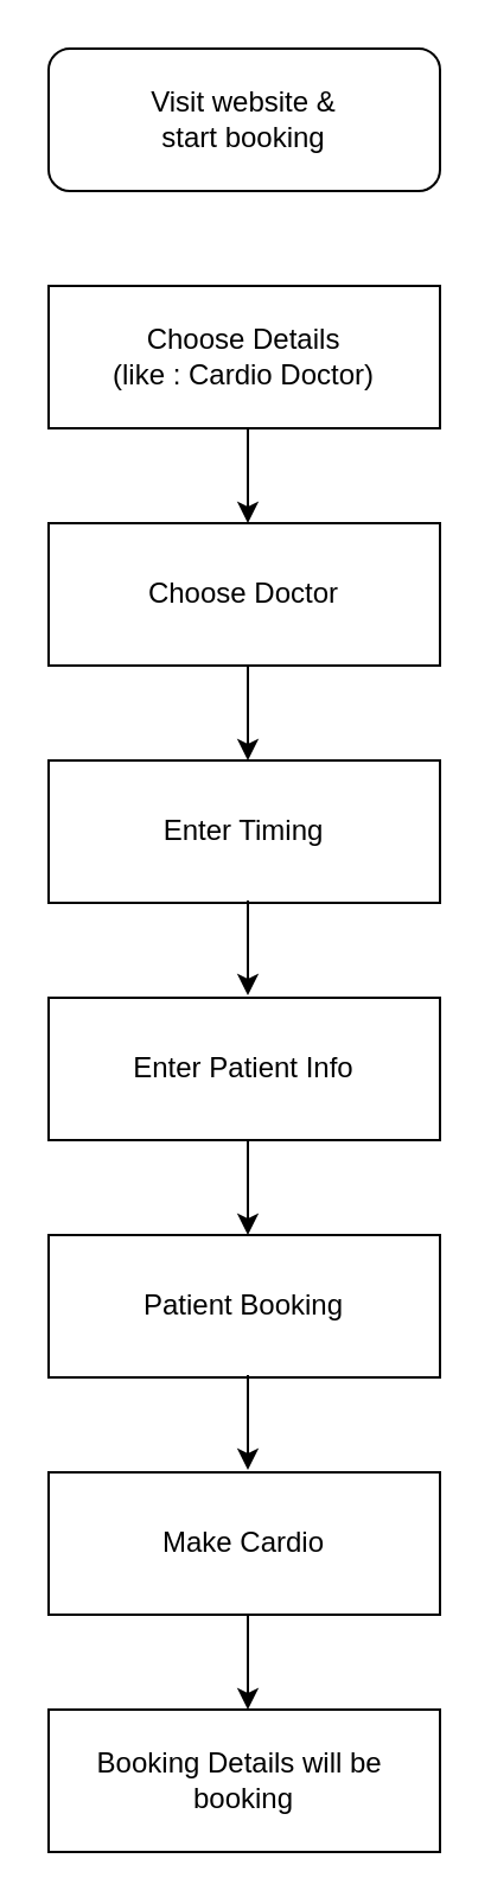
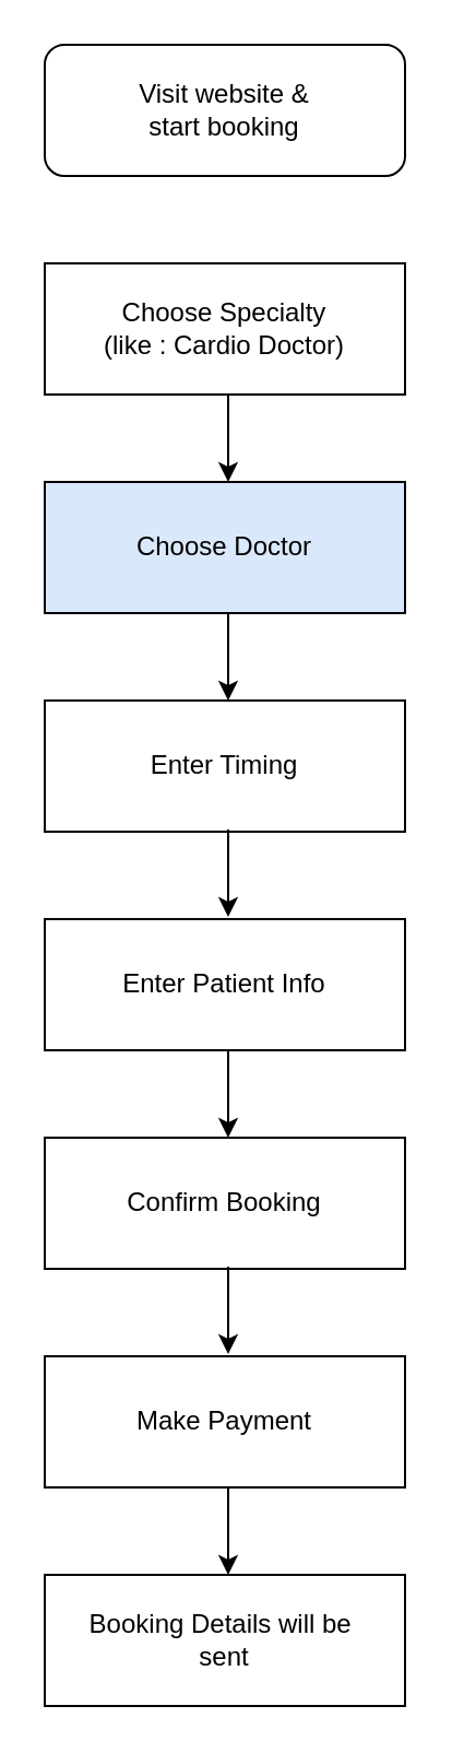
  <mxCell id="0" />
  <mxCell id="1" parent="0" />
  <mxCell id="2" value="Visit website &amp;amp;&lt;div&gt;start booking&lt;/div&gt;" style="whiteSpace=wrap;html=1;rounded=1;" vertex="1" parent="1"><mxGeometry x="20" y="20" width="165" height="60" as="geometry" /></mxCell>
- <mxCell id="3" value="Choose Details&lt;br&gt;(like : Cardio Doctor)" style="rounded=0;whiteSpace=wrap;html=1;" vertex="1" parent="1"><mxGeometry x="20" y="120" width="165" height="60" as="geometry" /></mxCell>
- <mxCell id="4" value="Choose Doctor" style="rounded=0;whiteSpace=wrap;html=1;" vertex="1" parent="1"><mxGeometry x="20" y="220" width="165" height="60" as="geometry" /></mxCell>
+ <mxCell id="3" value="Choose Specialty&lt;br&gt;(like : Cardio Doctor)" style="rounded=0;whiteSpace=wrap;html=1;" vertex="1" parent="1"><mxGeometry x="20" y="120" width="165" height="60" as="geometry" /></mxCell>
+ <mxCell id="4" value="Choose Doctor" style="rounded=0;whiteSpace=wrap;html=1;fillColor=#dae8fc;" vertex="1" parent="1"><mxGeometry x="20" y="220" width="165" height="60" as="geometry" /></mxCell>
  <mxCell id="5" value="Enter Timing" style="rounded=0;whiteSpace=wrap;html=1;" vertex="1" parent="1"><mxGeometry x="20" y="320" width="165" height="60" as="geometry" /></mxCell>
  <mxCell id="6" value="Enter Patient Info" style="rounded=0;whiteSpace=wrap;html=1;" vertex="1" parent="1"><mxGeometry x="20" y="420" width="165" height="60" as="geometry" /></mxCell>
- <mxCell id="7" value="Patient Booking" style="rounded=0;whiteSpace=wrap;html=1;" vertex="1" parent="1"><mxGeometry x="20" y="520" width="165" height="60" as="geometry" /></mxCell>
- <mxCell id="8" value="Make Cardio" style="rounded=0;whiteSpace=wrap;html=1;" vertex="1" parent="1"><mxGeometry x="20" y="620" width="165" height="60" as="geometry" /></mxCell>
- <mxCell id="9" value="Booking Details will be&amp;nbsp;&lt;div&gt;booking&lt;/div&gt;" style="rounded=0;whiteSpace=wrap;html=1;" vertex="1" parent="1"><mxGeometry x="20" y="720" width="165" height="60" as="geometry" /></mxCell>
+ <mxCell id="7" value="Confirm Booking" style="rounded=0;whiteSpace=wrap;html=1;" vertex="1" parent="1"><mxGeometry x="20" y="520" width="165" height="60" as="geometry" /></mxCell>
+ <mxCell id="8" value="Make Payment" style="rounded=0;whiteSpace=wrap;html=1;" vertex="1" parent="1"><mxGeometry x="20" y="620" width="165" height="60" as="geometry" /></mxCell>
+ <mxCell id="9" value="Booking Details will be&amp;nbsp;&lt;div&gt;sent&lt;/div&gt;" style="rounded=0;whiteSpace=wrap;html=1;" vertex="1" parent="1"><mxGeometry x="20" y="720" width="165" height="60" as="geometry" /></mxCell>
  <mxCell id="10" value="" style="endArrow=classic;html=1;rounded=0;entryX=0.5;entryY=0;entryDx=0;entryDy=0;exitX=0.5;exitY=1;exitDx=0;exitDy=0;" edge="1" parent="1"><mxGeometry width="50" height="50" relative="1" as="geometry"><mxPoint x="104" y="180" as="sourcePoint" /><mxPoint x="104" y="220" as="targetPoint" /></mxGeometry></mxCell>
  <mxCell id="11" value="" style="endArrow=classic;html=1;rounded=0;entryX=0.5;entryY=0;entryDx=0;entryDy=0;exitX=0.5;exitY=1;exitDx=0;exitDy=0;" edge="1" parent="1"><mxGeometry width="50" height="50" relative="1" as="geometry"><mxPoint x="104" y="280" as="sourcePoint" /><mxPoint x="104" y="320" as="targetPoint" /></mxGeometry></mxCell>
  <mxCell id="12" value="" style="endArrow=classic;html=1;rounded=0;entryX=0.5;entryY=0;entryDx=0;entryDy=0;exitX=0.5;exitY=1;exitDx=0;exitDy=0;" edge="1" parent="1"><mxGeometry width="50" height="50" relative="1" as="geometry"><mxPoint x="104" y="379" as="sourcePoint" /><mxPoint x="104" y="419" as="targetPoint" /></mxGeometry></mxCell>
  <mxCell id="13" value="" style="endArrow=classic;html=1;rounded=0;entryX=0.5;entryY=0;entryDx=0;entryDy=0;exitX=0.5;exitY=1;exitDx=0;exitDy=0;" edge="1" parent="1"><mxGeometry width="50" height="50" relative="1" as="geometry"><mxPoint x="104" y="480" as="sourcePoint" /><mxPoint x="104" y="520" as="targetPoint" /></mxGeometry></mxCell>
  <mxCell id="14" value="" style="endArrow=classic;html=1;rounded=0;entryX=0.5;entryY=0;entryDx=0;entryDy=0;exitX=0.5;exitY=1;exitDx=0;exitDy=0;" edge="1" parent="1"><mxGeometry width="50" height="50" relative="1" as="geometry"><mxPoint x="104" y="579" as="sourcePoint" /><mxPoint x="104" y="619" as="targetPoint" /></mxGeometry></mxCell>
  <mxCell id="15" value="" style="endArrow=classic;html=1;rounded=0;entryX=0.5;entryY=0;entryDx=0;entryDy=0;exitX=0.5;exitY=1;exitDx=0;exitDy=0;" edge="1" parent="1"><mxGeometry width="50" height="50" relative="1" as="geometry"><mxPoint x="104" y="680" as="sourcePoint" /><mxPoint x="104" y="720" as="targetPoint" /></mxGeometry></mxCell>
